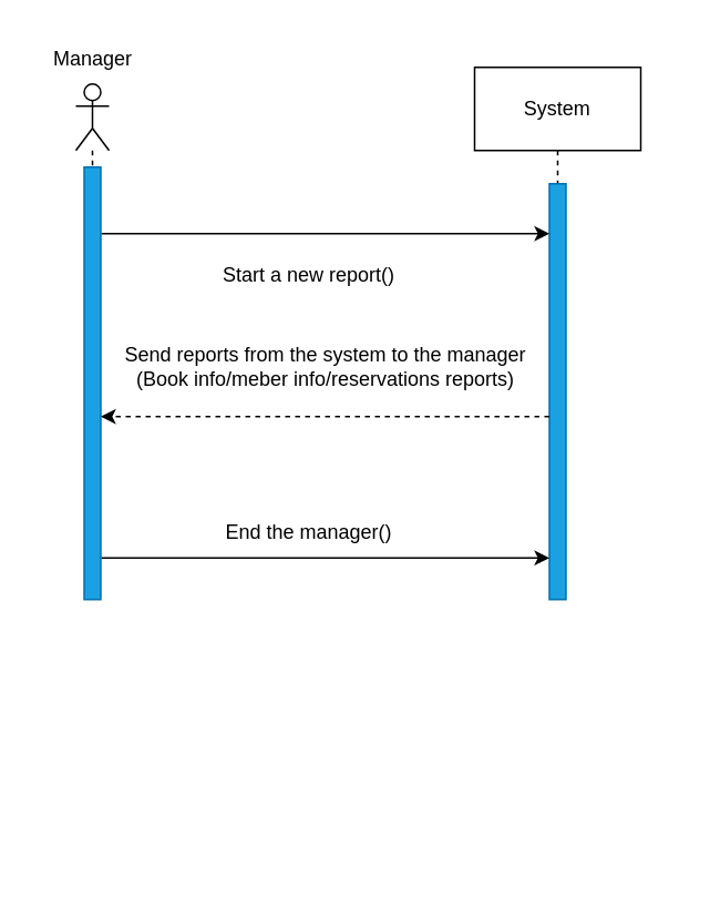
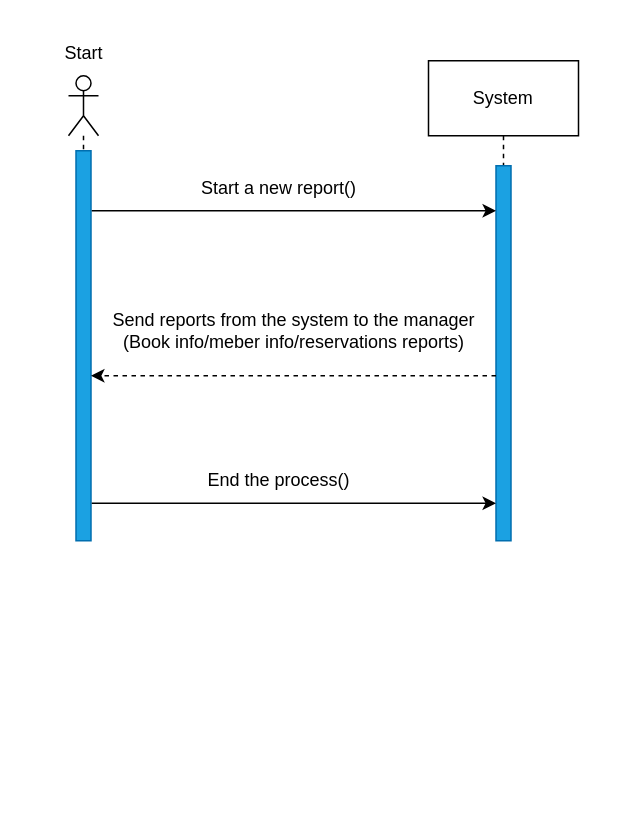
  <mxCell id="0" />
  <mxCell id="1" parent="0" />
  <mxCell id="2" value="" style="group" parent="1" vertex="1" connectable="0"><mxGeometry x="20" y="20" width="385" height="510" as="geometry" /></mxCell>
  <mxCell id="3" value="" style="shape=umlLifeline;perimeter=lifelinePerimeter;whiteSpace=wrap;html=1;container=1;dropTarget=0;collapsible=0;recursiveResize=0;outlineConnect=0;portConstraint=eastwest;newEdgeStyle={&quot;curved&quot;:0,&quot;rounded&quot;:0};participant=umlActor;" parent="2" vertex="1"><mxGeometry x="25" y="30" width="20" height="310" as="geometry" /></mxCell>
  <mxCell id="4" value="" style="html=1;points=[[0,0,0,0,5],[0,1,0,0,-5],[1,0,0,0,5],[1,1,0,0,-5]];perimeter=orthogonalPerimeter;outlineConnect=0;targetShapes=umlLifeline;portConstraint=eastwest;newEdgeStyle={&quot;curved&quot;:0,&quot;rounded&quot;:0};container=0;fillColor=#1ba1e2;fontColor=#ffffff;strokeColor=#006EAF;" parent="3" vertex="1"><mxGeometry x="5" y="50" width="10" height="260" as="geometry" /></mxCell>
  <mxCell id="5" value="System" style="shape=umlLifeline;perimeter=lifelinePerimeter;whiteSpace=wrap;html=1;container=0;dropTarget=0;collapsible=0;recursiveResize=0;outlineConnect=0;portConstraint=eastwest;newEdgeStyle={&quot;edgeStyle&quot;:&quot;elbowEdgeStyle&quot;,&quot;elbow&quot;:&quot;vertical&quot;,&quot;curved&quot;:0,&quot;rounded&quot;:0};size=50;" parent="2" vertex="1"><mxGeometry x="265" y="20" width="100" height="320" as="geometry" /></mxCell>
  <mxCell id="6" value="" style="html=1;points=[[0,0,0,0,5],[0,1,0,0,-5],[1,0,0,0,5],[1,1,0,0,-5]];perimeter=orthogonalPerimeter;outlineConnect=0;targetShapes=umlLifeline;portConstraint=eastwest;newEdgeStyle={&quot;curved&quot;:0,&quot;rounded&quot;:0};fillColor=#1ba1e2;container=0;fontColor=#ffffff;strokeColor=#006EAF;" parent="2" vertex="1"><mxGeometry x="310" y="90" width="10" height="250" as="geometry" /></mxCell>
- <mxCell id="7" value="Manager" style="text;html=1;align=center;verticalAlign=middle;resizable=0;points=[];autosize=1;strokeColor=none;fillColor=none;" parent="2" vertex="1"><mxGeometry width="70" height="30" as="geometry" /></mxCell>
+ <mxCell id="7" value="Start" style="text;html=1;align=center;verticalAlign=middle;resizable=0;points=[];autosize=1;strokeColor=none;fillColor=none;" parent="2" vertex="1"><mxGeometry width="70" height="30" as="geometry" /></mxCell>
  <mxCell id="8" value="" style="endArrow=classic;html=1;rounded=0;" parent="2" edge="1"><mxGeometry width="50" height="50" relative="1" as="geometry"><mxPoint x="40.5" y="315" as="sourcePoint" /><mxPoint x="310" y="315" as="targetPoint" /></mxGeometry></mxCell>
- <mxCell id="9" value="End the manager()" style="text;html=1;align=center;verticalAlign=middle;resizable=0;points=[];autosize=1;strokeColor=none;fillColor=none;" parent="2" vertex="1"><mxGeometry x="105" y="285" width="120" height="30" as="geometry" /></mxCell>
+ <mxCell id="9" value="End the process()" style="text;html=1;align=center;verticalAlign=middle;resizable=0;points=[];autosize=1;strokeColor=none;fillColor=none;" parent="2" vertex="1"><mxGeometry x="105" y="285" width="120" height="30" as="geometry" /></mxCell>
  <mxCell id="10" value="" style="html=1;labelBackgroundColor=#ffffff;startArrow=none;startFill=0;startSize=6;endArrow=classic;endFill=1;endSize=6;jettySize=auto;orthogonalLoop=1;strokeWidth=1;dashed=1;fontSize=14;rounded=0;sourcePerimeterSpacing=9;targetPerimeterSpacing=0;" parent="2" target="4" edge="1"><mxGeometry width="60" height="60" relative="1" as="geometry"><mxPoint x="310" y="230" as="sourcePoint" /><mxPoint x="45" y="230" as="targetPoint" /></mxGeometry></mxCell>
  <mxCell id="11" value="" style="endArrow=classic;html=1;rounded=0;" parent="2" edge="1"><mxGeometry width="50" height="50" relative="1" as="geometry"><mxPoint x="40.5" y="120" as="sourcePoint" /><mxPoint x="310" y="120" as="targetPoint" /></mxGeometry></mxCell>
  <mxCell id="12" value="Send reports from the system to the manager&lt;div&gt;(Book info/meber info/reservations reports)&lt;/div&gt;" style="text;html=1;align=center;verticalAlign=middle;resizable=0;points=[];autosize=1;strokeColor=none;fillColor=none;" parent="2" vertex="1"><mxGeometry x="45" y="180" width="260" height="40" as="geometry" /></mxCell>
- <mxCell id="13" value="Start a new report()" style="text;html=1;align=center;verticalAlign=middle;resizable=0;points=[];autosize=1;strokeColor=none;fillColor=none;" parent="2" vertex="1"><mxGeometry x="100" y="130" width="130" height="30" as="geometry" /></mxCell>
+ <mxCell id="13" value="Start a new report()" style="text;html=1;align=center;verticalAlign=middle;resizable=0;points=[];autosize=1;strokeColor=none;fillColor=none;" parent="2" vertex="1"><mxGeometry x="100" y="90" width="130" height="30" as="geometry" /></mxCell>
